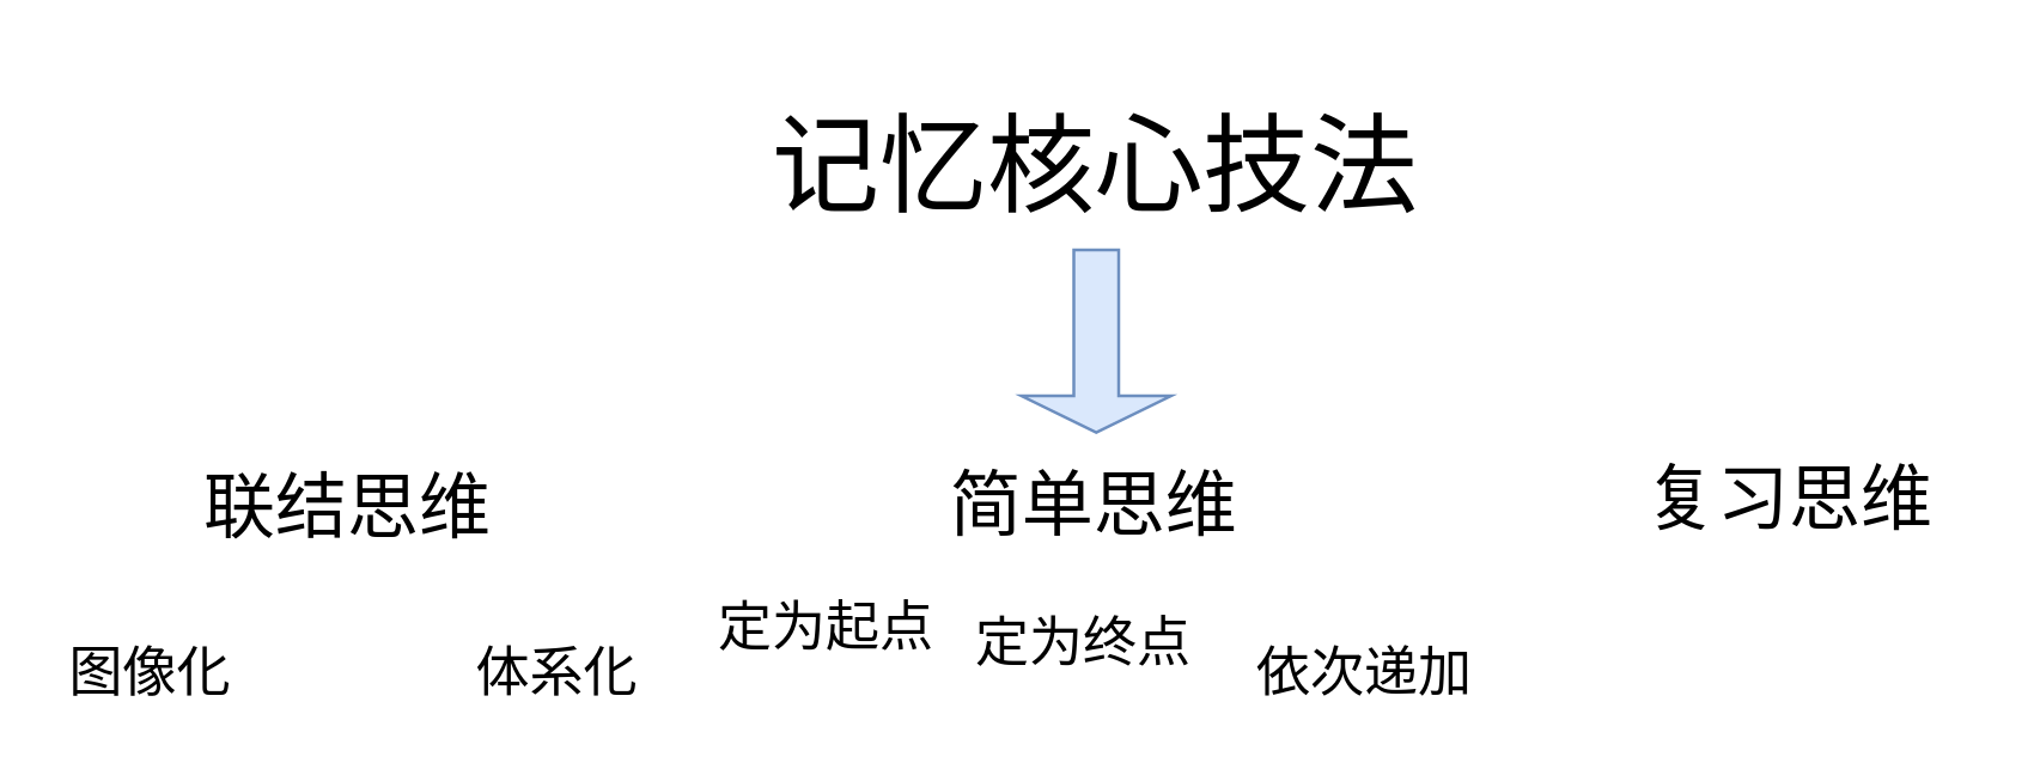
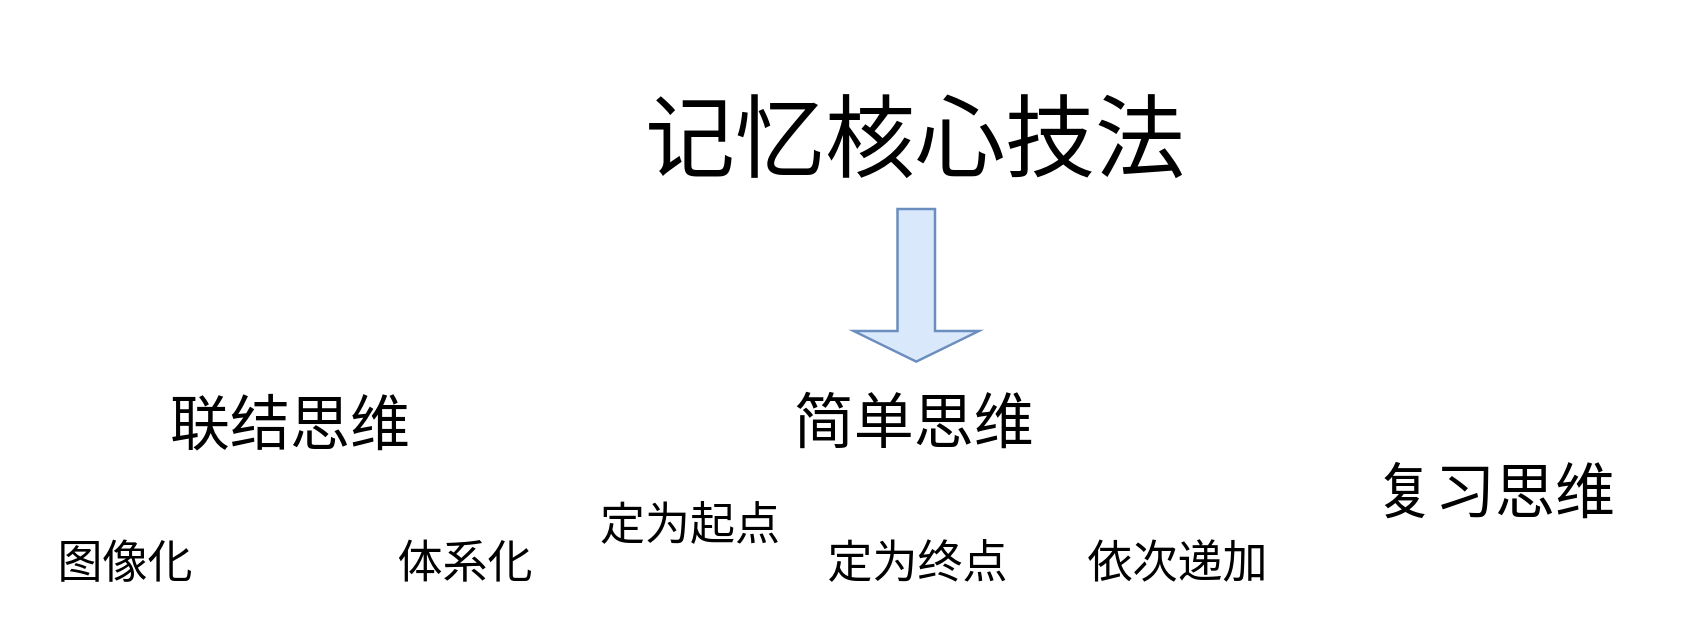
  <mxCell id="0" />
  <mxCell id="1" parent="0" />
  <mxCell id="2" value="&lt;font style=&quot;font-size: 36px&quot;&gt;记忆核心技法&lt;/font&gt;" style="text;html=1;strokeColor=none;fillColor=none;align=center;verticalAlign=middle;whiteSpace=wrap;rounded=0;" vertex="1" parent="1"><mxGeometry x="236" y="20" width="260" height="70" as="geometry" /></mxCell>
  <mxCell id="3" value="" style="shape=singleArrow;direction=south;whiteSpace=wrap;html=1;fillColor=#dae8fc;strokeColor=#6c8ebf;" vertex="1" parent="1"><mxGeometry x="341" y="83" width="50" height="61" as="geometry" /></mxCell>
  <mxCell id="4" value="&lt;font style=&quot;font-size: 24px&quot;&gt;简单思维&lt;br&gt;&lt;/font&gt;" style="text;html=1;strokeColor=none;fillColor=none;align=center;verticalAlign=middle;whiteSpace=wrap;rounded=0;" vertex="1" parent="1"><mxGeometry x="298.75" y="151" width="132.5" height="35" as="geometry" /></mxCell>
- <mxCell id="5" value="&lt;font style=&quot;font-size: 24px&quot;&gt;复习思维&lt;/font&gt;" style="text;html=1;strokeColor=none;fillColor=none;align=center;verticalAlign=middle;whiteSpace=wrap;rounded=0;" vertex="1" parent="1"><mxGeometry x="538" y="152" width="120" height="30" as="geometry" /></mxCell>
+ <mxCell id="5" value="&lt;font style=&quot;font-size: 24px&quot;&gt;复习思维&lt;/font&gt;" style="text;html=1;strokeColor=none;fillColor=none;align=center;verticalAlign=middle;whiteSpace=wrap;rounded=0;" vertex="1" parent="1"><mxGeometry x="538" y="182" width="120" height="30" as="geometry" /></mxCell>
  <mxCell id="6" value="&lt;font style=&quot;font-size: 24px&quot;&gt;联结思维&lt;br&gt;&lt;/font&gt;" style="text;html=1;strokeColor=none;fillColor=none;align=center;verticalAlign=middle;whiteSpace=wrap;rounded=0;" vertex="1" parent="1"><mxGeometry x="46" y="150" width="140" height="40" as="geometry" /></mxCell>
  <mxCell id="7" value="&lt;font style=&quot;font-size: 18px&quot;&gt;图像化&lt;/font&gt;" style="text;html=1;strokeColor=none;fillColor=none;align=center;verticalAlign=middle;whiteSpace=wrap;rounded=0;" vertex="1" parent="1"><mxGeometry x="20" y="215" width="60" height="20" as="geometry" /></mxCell>
  <mxCell id="8" value="&lt;font style=&quot;font-size: 18px&quot;&gt;体系化&lt;/font&gt;" style="text;html=1;strokeColor=none;fillColor=none;align=center;verticalAlign=middle;whiteSpace=wrap;rounded=0;" vertex="1" parent="1"><mxGeometry x="156" y="215" width="60" height="20" as="geometry" /></mxCell>
  <mxCell id="9" value="&lt;font style=&quot;font-size: 18px&quot;&gt;定为起点&lt;/font&gt;" style="text;html=1;strokeColor=none;fillColor=none;align=center;verticalAlign=middle;whiteSpace=wrap;rounded=0;" vertex="1" parent="1"><mxGeometry x="236" y="200" width="80" height="20" as="geometry" /></mxCell>
- <mxCell id="10" value="&lt;font style=&quot;font-size: 18px&quot;&gt;定为终点&lt;/font&gt;" style="text;html=1;strokeColor=none;fillColor=none;align=center;verticalAlign=middle;whiteSpace=wrap;rounded=0;" vertex="1" parent="1"><mxGeometry x="322" y="205" width="80" height="20" as="geometry" /></mxCell>
- <mxCell id="11" value="&lt;span style=&quot;font-size: 18px&quot;&gt;依次递加&lt;/span&gt;" style="text;html=1;strokeColor=none;fillColor=none;align=center;verticalAlign=middle;whiteSpace=wrap;rounded=0;" vertex="1" parent="1"><mxGeometry x="416" y="215" width="80" height="20" as="geometry" /></mxCell>
+ <mxCell id="10" value="&lt;font style=&quot;font-size: 18px&quot;&gt;定为终点&lt;/font&gt;" style="text;html=1;strokeColor=none;fillColor=none;align=center;verticalAlign=middle;whiteSpace=wrap;rounded=0;" vertex="1" parent="1"><mxGeometry x="327" y="215" width="80" height="20" as="geometry" /></mxCell>
+ <mxCell id="11" value="&lt;span style=&quot;font-size: 18px&quot;&gt;依次递加&lt;/span&gt;" style="text;html=1;strokeColor=none;fillColor=none;align=center;verticalAlign=middle;whiteSpace=wrap;rounded=0;" vertex="1" parent="1"><mxGeometry x="431" y="215" width="80" height="20" as="geometry" /></mxCell>
